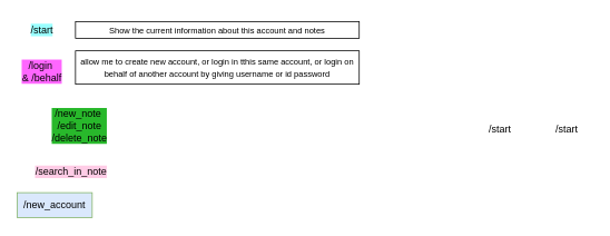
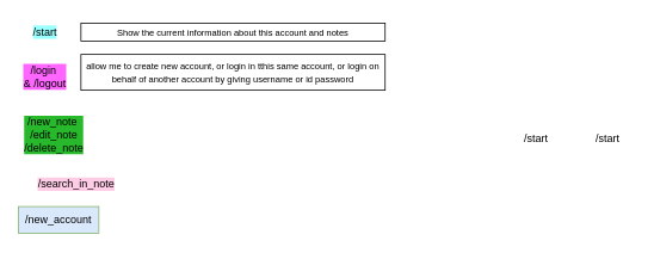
  <mxCell id="0" />
  <mxCell id="1" parent="0" />
  <mxCell id="2" value="/start" style="text;html=1;align=center;verticalAlign=middle;whiteSpace=wrap;rounded=0;labelBackgroundColor=#99FFFF;" parent="1" vertex="1"><mxGeometry width="60" height="30" as="geometry" x="20" y="20" /></mxCell>
- <mxCell id="3" value="/login&amp;nbsp;&lt;div&gt;&amp;amp;&amp;nbsp;&lt;span style=&quot;&quot;&gt;/behalf&lt;/span&gt;&lt;/div&gt;" style="text;html=1;align=center;verticalAlign=middle;whiteSpace=wrap;rounded=0;labelBackgroundColor=#FF66FF;" parent="1" vertex="1"><mxGeometry y="70" width="60" height="30" as="geometry" x="20" /></mxCell>
- <mxCell id="4" value="/new_note&amp;nbsp;&lt;div&gt;/edit_note&lt;/div&gt;&lt;div&gt;/delete_note&lt;/div&gt;" style="text;html=1;align=center;verticalAlign=middle;whiteSpace=wrap;rounded=0;labelBackgroundColor=light-dark(#28b82b, #ededed);" parent="1" vertex="1"><mxGeometry x="65" y="120" width="60" height="60" as="geometry" /></mxCell>
+ <mxCell id="3" value="/login&amp;nbsp;&lt;div&gt;&amp;amp;&amp;nbsp;&lt;span style=&quot;&quot;&gt;/logout&lt;/span&gt;&lt;/div&gt;" style="text;html=1;align=center;verticalAlign=middle;whiteSpace=wrap;rounded=0;labelBackgroundColor=#FF66FF;" parent="1" vertex="1"><mxGeometry y="70" width="60" height="30" as="geometry" x="20" /></mxCell>
+ <mxCell id="4" value="/new_note&amp;nbsp;&lt;div&gt;/edit_note&lt;/div&gt;&lt;div&gt;/delete_note&lt;/div&gt;" style="text;html=1;align=center;verticalAlign=middle;whiteSpace=wrap;rounded=0;labelBackgroundColor=light-dark(#28b82b, #ededed);" parent="1" vertex="1"><mxGeometry x="30" y="120" width="60" height="60" as="geometry" /></mxCell>
  <mxCell id="5" value="/start" style="text;html=1;align=center;verticalAlign=middle;whiteSpace=wrap;rounded=0;" parent="1" vertex="1"><mxGeometry x="649" y="140" width="60" height="30" as="geometry" /></mxCell>
  <mxCell id="6" value="/search_in_note" style="text;html=1;align=center;verticalAlign=middle;whiteSpace=wrap;rounded=0;labelBackgroundColor=#FFCCE6;" parent="1" vertex="1"><mxGeometry x="55" y="190" width="60" height="30" as="geometry" /></mxCell>
  <mxCell id="7" value="/start" style="text;html=1;align=center;verticalAlign=middle;whiteSpace=wrap;rounded=0;" parent="1" vertex="1"><mxGeometry x="569" y="140" width="60" height="30" as="geometry" /></mxCell>
  <mxCell id="8" value="&lt;font style=&quot;font-size: 10px;&quot;&gt;Show the current information about this account and notes&lt;/font&gt;" style="rounded=0;whiteSpace=wrap;html=1;" parent="1" vertex="1"><mxGeometry x="90" y="25" width="340" height="20" as="geometry" /></mxCell>
  <mxCell id="9" value="&lt;font style=&quot;font-size: 10px;&quot;&gt;allow me to create new account, or login in tthis same account, or login on behalf of another account by giving username or id password&lt;/font&gt;" style="rounded=0;whiteSpace=wrap;html=1;" parent="1" vertex="1"><mxGeometry x="90" y="60" width="340" height="40" as="geometry" /></mxCell>
  <mxCell id="10" value="/new_account" style="rounded=0;whiteSpace=wrap;html=1;fillColor=#dae8fc;strokeColor=#82b366;" vertex="1" parent="1"><mxGeometry y="230" width="90" height="30" as="geometry" x="20" /></mxCell>
